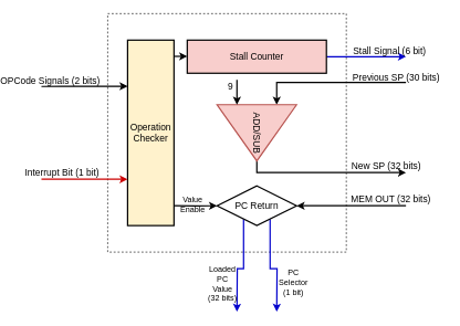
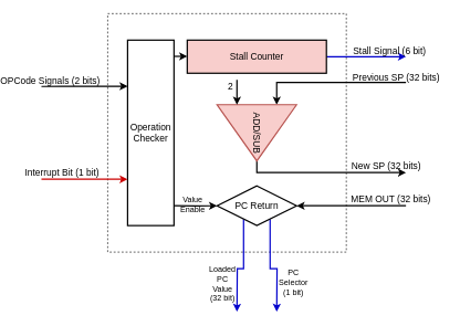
  <mxCell id="0" />
  <mxCell id="1" parent="0" />
  <mxCell id="2" value="" style="rounded=0;whiteSpace=wrap;html=1;strokeWidth=1;fillColor=none;dashed=1;" vertex="1" parent="1"><mxGeometry x="120" y="20" width="360" height="360" as="geometry" /></mxCell>
  <mxCell id="3" style="edgeStyle=orthogonalEdgeStyle;rounded=0;orthogonalLoop=1;jettySize=auto;html=1;exitX=0;exitY=0.25;exitDx=0;exitDy=0;startArrow=classic;startFill=1;endArrow=none;endFill=0;strokeWidth=2;" edge="1" parent="1"><mxGeometry relative="1" as="geometry"><mxPoint x="20" y="129.996" as="targetPoint" /><mxPoint x="150" y="129.71" as="sourcePoint" /><Array as="points"><mxPoint x="50" y="130" /><mxPoint x="50" y="130" /></Array></mxGeometry></mxCell>
  <mxCell id="4" value="&lt;font style=&quot;font-size: 14px&quot;&gt;OPCode Signals (2 bits)&amp;nbsp;&lt;/font&gt;" style="text;html=1;align=center;verticalAlign=middle;resizable=0;points=[];" vertex="1" connectable="0" parent="3"><mxGeometry x="0.266" relative="1" as="geometry"><mxPoint x="-34" y="-9.7" as="offset" /></mxGeometry></mxCell>
- <mxCell id="5" value="&lt;font style=&quot;font-size: 14px&quot;&gt;Operation Checker&lt;/font&gt;" style="rounded=0;whiteSpace=wrap;html=1;strokeWidth=2;fillColor=#fff2cc;" vertex="1" parent="1"><mxGeometry x="150" y="60" width="70" height="280" as="geometry" /></mxCell>
+ <mxCell id="5" value="&lt;font style=&quot;font-size: 14px&quot;&gt;Operation Checker&lt;/font&gt;" style="rounded=0;whiteSpace=wrap;html=1;strokeWidth=2;" vertex="1" parent="1"><mxGeometry x="150" y="60" width="70" height="280" as="geometry" /></mxCell>
  <mxCell id="6" style="edgeStyle=orthogonalEdgeStyle;rounded=0;orthogonalLoop=1;jettySize=auto;html=1;exitX=1;exitY=0.5;exitDx=0;exitDy=0;strokeWidth=2;strokeColor=#0000CC;" edge="1" parent="1" source="7"><mxGeometry relative="1" as="geometry"><mxPoint x="570" y="85" as="targetPoint" /></mxGeometry></mxCell>
  <mxCell id="7" value="&lt;font style=&quot;font-size: 14px&quot;&gt;Stall Counter&lt;/font&gt;" style="rounded=0;whiteSpace=wrap;html=1;strokeWidth=2;fillColor=#f8cecc;" vertex="1" parent="1"><mxGeometry x="240" y="60" width="210" height="50" as="geometry" /></mxCell>
  <mxCell id="8" style="edgeStyle=orthogonalEdgeStyle;rounded=0;orthogonalLoop=1;jettySize=auto;html=1;exitX=1;exitY=0.5;exitDx=0;exitDy=0;strokeWidth=2;" edge="1" parent="1" source="11"><mxGeometry relative="1" as="geometry"><mxPoint x="570" y="260" as="targetPoint" /><Array as="points"><mxPoint x="345" y="260" /></Array></mxGeometry></mxCell>
  <mxCell id="9" value="&lt;font style=&quot;font-size: 14px&quot;&gt;New SP (32 bits)&lt;/font&gt;" style="text;html=1;align=center;verticalAlign=middle;resizable=0;points=[];" vertex="1" connectable="0" parent="8"><mxGeometry x="0.698" y="1" relative="1" as="geometry"><mxPoint x="5.5" y="-10" as="offset" /></mxGeometry></mxCell>
  <mxCell id="10" style="edgeStyle=orthogonalEdgeStyle;rounded=0;orthogonalLoop=1;jettySize=auto;html=1;exitX=0;exitY=0.25;exitDx=0;exitDy=0;startArrow=classic;startFill=1;endArrow=none;endFill=0;strokeWidth=2;" edge="1" parent="1" source="11"><mxGeometry relative="1" as="geometry"><mxPoint x="570" y="124" as="targetPoint" /><Array as="points"><mxPoint x="375" y="124" /><mxPoint x="570" y="124" /></Array></mxGeometry></mxCell>
  <mxCell id="11" value="&lt;font style=&quot;font-size: 14px&quot;&gt;ADD/SUB&lt;/font&gt;" style="triangle;whiteSpace=wrap;html=1;strokeWidth=2;rotation=90;fillColor=#f8cecc;strokeColor=#b85450;" vertex="1" parent="1"><mxGeometry x="302.5" y="140" width="85" height="120" as="geometry" /></mxCell>
  <mxCell id="12" style="edgeStyle=orthogonalEdgeStyle;rounded=0;orthogonalLoop=1;jettySize=auto;html=1;exitX=0.25;exitY=1;exitDx=0;exitDy=0;strokeWidth=2;strokeColor=#0000CC;" edge="1" parent="1" source="17"><mxGeometry relative="1" as="geometry"><mxPoint x="315" y="470" as="targetPoint" /></mxGeometry></mxCell>
  <mxCell id="13" style="edgeStyle=orthogonalEdgeStyle;rounded=0;orthogonalLoop=1;jettySize=auto;html=1;exitX=0.75;exitY=1;exitDx=0;exitDy=0;strokeWidth=2;strokeColor=#0000CC;" edge="1" parent="1" source="17"><mxGeometry relative="1" as="geometry"><mxPoint x="375" y="470" as="targetPoint" /></mxGeometry></mxCell>
  <mxCell id="14" value="PC&lt;br&gt;Selector&lt;br&gt;(1 bit)" style="text;html=1;align=center;verticalAlign=middle;resizable=0;points=[];" vertex="1" connectable="0" parent="13"><mxGeometry x="0.178" relative="1" as="geometry"><mxPoint x="24" y="17.43" as="offset" /></mxGeometry></mxCell>
  <mxCell id="15" style="edgeStyle=orthogonalEdgeStyle;rounded=0;orthogonalLoop=1;jettySize=auto;html=1;exitX=1;exitY=0.5;exitDx=0;exitDy=0;strokeWidth=2;endArrow=none;endFill=0;startArrow=classic;startFill=1;" edge="1" parent="1" source="17"><mxGeometry relative="1" as="geometry"><mxPoint x="570" y="310" as="targetPoint" /></mxGeometry></mxCell>
  <mxCell id="16" value="&lt;font style=&quot;font-size: 14px&quot;&gt;MEM OUT (32 bits)&lt;/font&gt;" style="text;html=1;align=center;verticalAlign=middle;resizable=0;points=[];" vertex="1" connectable="0" parent="15"><mxGeometry x="0.605" relative="1" as="geometry"><mxPoint x="9.43" y="-11" as="offset" /></mxGeometry></mxCell>
  <mxCell id="17" value="&lt;font style=&quot;font-size: 14px&quot;&gt;PC Return&lt;/font&gt;" style="rhombus;whiteSpace=wrap;html=1;strokeWidth=2;" vertex="1" parent="1"><mxGeometry x="285" y="280" width="120" height="60" as="geometry" /></mxCell>
  <mxCell id="18" value="" style="endArrow=classic;html=1;strokeWidth=2;" edge="1" parent="1"><mxGeometry width="50" height="50" relative="1" as="geometry"><mxPoint x="220" y="84.5" as="sourcePoint" /><mxPoint x="240" y="84.5" as="targetPoint" /><Array as="points"><mxPoint x="230" y="84.5" /></Array></mxGeometry></mxCell>
  <mxCell id="19" style="edgeStyle=orthogonalEdgeStyle;rounded=0;orthogonalLoop=1;jettySize=auto;html=1;strokeWidth=2;entryX=0;entryY=0.5;entryDx=0;entryDy=0;" edge="1" parent="1" target="17"><mxGeometry relative="1" as="geometry"><mxPoint x="220" y="310" as="sourcePoint" /><mxPoint x="280" y="310" as="targetPoint" /><Array as="points" /></mxGeometry></mxCell>
  <mxCell id="20" style="edgeStyle=orthogonalEdgeStyle;rounded=0;orthogonalLoop=1;jettySize=auto;html=1;strokeWidth=2;entryX=0;entryY=0.75;entryDx=0;entryDy=0;" edge="1" parent="1" target="11"><mxGeometry relative="1" as="geometry"><mxPoint x="315" y="120" as="sourcePoint" /><mxPoint x="295" y="320" as="targetPoint" /><Array as="points" /></mxGeometry></mxCell>
- <mxCell id="21" value="&lt;font style=&quot;font-size: 14px&quot;&gt;9&lt;/font&gt;" style="text;html=1;align=center;verticalAlign=middle;resizable=0;points=[];autosize=1;" vertex="1" parent="1"><mxGeometry x="295" y="120" width="20" height="20" as="geometry" /></mxCell>
+ <mxCell id="21" value="&lt;font style=&quot;font-size: 14px&quot;&gt;2&lt;/font&gt;" style="text;html=1;align=center;verticalAlign=middle;resizable=0;points=[];autosize=1;" vertex="1" parent="1"><mxGeometry x="295" y="120" width="20" height="20" as="geometry" /></mxCell>
  <mxCell id="22" style="edgeStyle=orthogonalEdgeStyle;rounded=0;orthogonalLoop=1;jettySize=auto;html=1;exitX=0;exitY=0.75;exitDx=0;exitDy=0;startArrow=classic;startFill=1;endArrow=none;endFill=0;strokeWidth=2;strokeColor=#CC0000;" edge="1" parent="1" source="5"><mxGeometry relative="1" as="geometry"><mxPoint x="20" y="270" as="targetPoint" /><mxPoint x="150" y="139.43" as="sourcePoint" /><Array as="points"><mxPoint x="20" y="270" /></Array></mxGeometry></mxCell>
  <mxCell id="23" value="&lt;font style=&quot;font-size: 14px&quot;&gt;Interrupt Bit (1 bit)&lt;/font&gt;" style="text;html=1;align=center;verticalAlign=middle;resizable=0;points=[];" vertex="1" connectable="0" parent="22"><mxGeometry x="1" y="42" relative="1" as="geometry"><mxPoint x="30" y="-52" as="offset" /></mxGeometry></mxCell>
  <mxCell id="24" value="Value&lt;br&gt;Enable" style="text;html=1;align=center;verticalAlign=middle;resizable=0;points=[];autosize=1;" vertex="1" parent="1"><mxGeometry x="223" y="294" width="50" height="30" as="geometry" /></mxCell>
  <mxCell id="25" value="&lt;font style=&quot;font-size: 14px&quot;&gt;Stall Signal (6 bit)&lt;/font&gt;" style="text;html=1;align=center;verticalAlign=middle;resizable=0;points=[];autosize=1;" vertex="1" parent="1"><mxGeometry x="480" y="66" width="130" height="20" as="geometry" /></mxCell>
- <mxCell id="26" value="&lt;font style=&quot;font-size: 14px&quot;&gt;Previous SP (30 bits)&lt;/font&gt;" style="text;html=1;align=center;verticalAlign=middle;resizable=0;points=[];autosize=1;" vertex="1" parent="1"><mxGeometry x="480" y="106" width="150" height="20" as="geometry" /></mxCell>
- <mxCell id="27" value="Loaded&lt;br&gt;PC&lt;br&gt;Value&lt;br&gt;(32 bits)" style="text;html=1;align=center;verticalAlign=middle;resizable=0;points=[];autosize=1;" vertex="1" parent="1"><mxGeometry x="263" y="398" width="60" height="60" as="geometry" /></mxCell>
+ <mxCell id="26" value="&lt;font style=&quot;font-size: 14px&quot;&gt;Previous SP (32 bits)&lt;/font&gt;" style="text;html=1;align=center;verticalAlign=middle;resizable=0;points=[];autosize=1;" vertex="1" parent="1"><mxGeometry x="480" y="106" width="150" height="20" as="geometry" /></mxCell>
+ <mxCell id="27" value="Loaded&lt;br&gt;PC&lt;br&gt;Value&lt;br&gt;(32 bit)" style="text;html=1;align=center;verticalAlign=middle;resizable=0;points=[];autosize=1;" vertex="1" parent="1"><mxGeometry x="263" y="398" width="60" height="60" as="geometry" /></mxCell>
